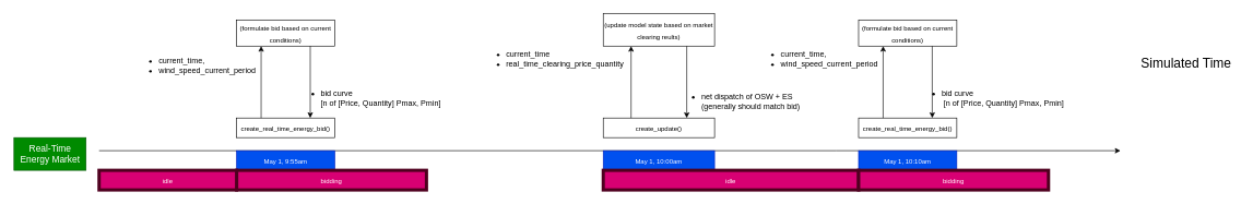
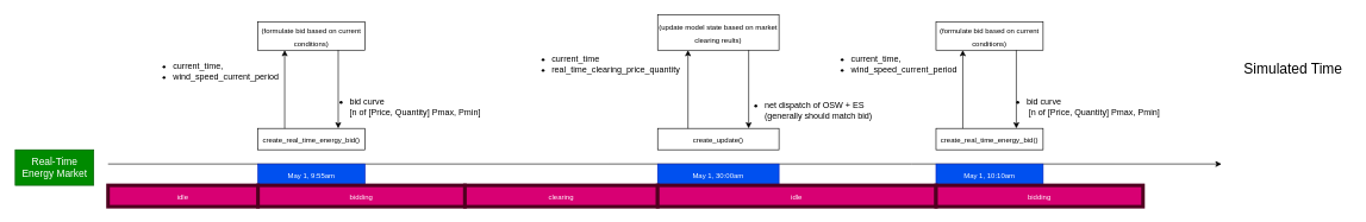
  <mxCell id="0" />
  <mxCell id="1" parent="0" />
  <mxCell id="2" value="" style="endArrow=classic;html=1;" parent="1" edge="1"><mxGeometry width="50" height="50" relative="1" as="geometry"><mxPoint x="150" y="230" as="sourcePoint" /><mxPoint x="1710" y="230" as="targetPoint" /></mxGeometry></mxCell>
  <mxCell id="3" value="&lt;font style=&quot;font-size: 20px;&quot;&gt;Simulated Time&lt;/font&gt;" style="text;html=1;align=center;verticalAlign=middle;resizable=0;points=[];autosize=1;strokeColor=none;fillColor=none;" parent="1" vertex="1"><mxGeometry x="1730" y="75" width="160" height="40" as="geometry" /></mxCell>
  <mxCell id="4" value="&lt;font size=&quot;1&quot;&gt;create_real_time_energy_bid()&lt;/font&gt;" style="whiteSpace=wrap;html=1;fontSize=15;" parent="1" vertex="1"><mxGeometry x="360" y="180" width="150" height="30" as="geometry" /></mxCell>
  <mxCell id="5" value="&lt;font size=&quot;1&quot;&gt;May 1, 9:55am&lt;/font&gt;" style="whiteSpace=wrap;html=1;fontSize=15;fillColor=#0050ef;fontColor=#ffffff;strokeColor=#001DBC;" parent="1" vertex="1"><mxGeometry x="360" y="230" width="150" height="30" as="geometry" /></mxCell>
  <mxCell id="6" value="&lt;font size=&quot;1&quot;&gt;(formulate bid based on current conditions)&lt;/font&gt;" style="whiteSpace=wrap;html=1;fontSize=15;" parent="1" vertex="1"><mxGeometry x="360" y="30" width="150" height="40" as="geometry" /></mxCell>
  <mxCell id="7" value="" style="endArrow=classic;html=1;fontSize=14;exitX=0.25;exitY=0;exitDx=0;exitDy=0;entryX=0.25;entryY=1;entryDx=0;entryDy=0;" parent="1" source="4" target="6" edge="1"><mxGeometry width="50" height="50" relative="1" as="geometry"><mxPoint x="520" y="220" as="sourcePoint" /><mxPoint x="570" y="170" as="targetPoint" /></mxGeometry></mxCell>
  <mxCell id="8" value="" style="endArrow=classic;html=1;fontSize=14;exitX=0.75;exitY=1;exitDx=0;exitDy=0;entryX=0.75;entryY=0;entryDx=0;entryDy=0;" parent="1" source="6" target="4" edge="1"><mxGeometry width="50" height="50" relative="1" as="geometry"><mxPoint x="400" y="190" as="sourcePoint" /><mxPoint x="400" y="80" as="targetPoint" /></mxGeometry></mxCell>
  <mxCell id="9" value="Real-Time&lt;br&gt;Energy Market" style="text;html=1;align=center;verticalAlign=middle;resizable=0;points=[];autosize=1;strokeColor=#005700;fillColor=#008a00;fontSize=14;fontColor=#ffffff;" parent="1" vertex="1"><mxGeometry x="20" y="210" width="110" height="50" as="geometry" /></mxCell>
  <mxCell id="10" value="&lt;div style=&quot;text-align: left;&quot;&gt;&lt;ul style=&quot;font-size: 12px;&quot;&gt;&lt;li&gt;&lt;span style=&quot;font-size: 12px; background-color: initial;&quot;&gt;current_time,&lt;/span&gt;&lt;/li&gt;&lt;li&gt;wind_speed_current_period&lt;/li&gt;&lt;/ul&gt;&lt;/div&gt;" style="text;html=1;align=center;verticalAlign=middle;resizable=0;points=[];autosize=1;strokeColor=none;fillColor=none;fontSize=14;" parent="1" vertex="1"><mxGeometry x="190" y="60" width="210" height="80" as="geometry" /></mxCell>
  <mxCell id="11" value="&lt;div style=&quot;text-align: left;&quot;&gt;&lt;ul style=&quot;font-size: 12px;&quot;&gt;&lt;li&gt;bid curve &lt;br&gt;[n of [Price, Quantity] Pmax, Pmin]&lt;/li&gt;&lt;/ul&gt;&lt;/div&gt;" style="text;html=1;align=center;verticalAlign=middle;resizable=0;points=[];autosize=1;strokeColor=none;fillColor=none;fontSize=14;" parent="1" vertex="1"><mxGeometry x="435" y="115" width="250" height="70" as="geometry" /></mxCell>
- <mxCell id="12" value="&lt;font size=&quot;1&quot;&gt;May 1, 10:00am&lt;/font&gt;" style="whiteSpace=wrap;html=1;fontSize=15;fillColor=#0050ef;fontColor=#ffffff;strokeColor=#001DBC;" parent="1" vertex="1"><mxGeometry x="920" y="230" width="170" height="30" as="geometry" /></mxCell>
+ <mxCell id="12" value="&lt;font size=&quot;1&quot;&gt;May 1, 30:00am&lt;/font&gt;" style="whiteSpace=wrap;html=1;fontSize=15;fillColor=#0050ef;fontColor=#ffffff;strokeColor=#001DBC;" parent="1" vertex="1"><mxGeometry x="920" y="230" width="170" height="30" as="geometry" /></mxCell>
  <mxCell id="13" value="&lt;font size=&quot;1&quot;&gt;create_update()&lt;/font&gt;" style="whiteSpace=wrap;html=1;fontSize=15;" parent="1" vertex="1"><mxGeometry x="920" y="180" width="170" height="30" as="geometry" /></mxCell>
  <mxCell id="14" value="&lt;font size=&quot;1&quot;&gt;(update model state based on market clearing reults)&lt;/font&gt;" style="whiteSpace=wrap;html=1;fontSize=15;" parent="1" vertex="1"><mxGeometry x="920" y="20" width="170" height="50" as="geometry" /></mxCell>
  <mxCell id="15" value="" style="endArrow=classic;html=1;fontSize=14;exitX=0.25;exitY=0;exitDx=0;exitDy=0;entryX=0.25;entryY=1;entryDx=0;entryDy=0;" parent="1" source="13" target="14" edge="1"><mxGeometry width="50" height="50" relative="1" as="geometry"><mxPoint x="1080" y="220" as="sourcePoint" /><mxPoint x="1130" y="170" as="targetPoint" /></mxGeometry></mxCell>
  <mxCell id="16" value="" style="endArrow=classic;html=1;fontSize=14;exitX=0.75;exitY=1;exitDx=0;exitDy=0;entryX=0.75;entryY=0;entryDx=0;entryDy=0;" parent="1" source="14" target="13" edge="1"><mxGeometry width="50" height="50" relative="1" as="geometry"><mxPoint x="960" y="190" as="sourcePoint" /><mxPoint x="960" y="80" as="targetPoint" /></mxGeometry></mxCell>
  <mxCell id="17" value="&lt;div style=&quot;&quot;&gt;&lt;ul style=&quot;font-size: 12px;&quot;&gt;&lt;li&gt;&lt;span style=&quot;font-size: 12px; background-color: initial;&quot;&gt;current_time&lt;/span&gt;&lt;/li&gt;&lt;li&gt;&lt;span style=&quot;font-size: 12px; background-color: initial;&quot;&gt;real_time_clearing_price_quantity&lt;/span&gt;&lt;/li&gt;&lt;/ul&gt;&lt;/div&gt;" style="text;html=1;align=left;verticalAlign=middle;resizable=0;points=[];autosize=1;strokeColor=none;fillColor=none;fontSize=14;" parent="1" vertex="1"><mxGeometry x="730" y="50" width="240" height="80" as="geometry" /></mxCell>
  <mxCell id="18" value="&lt;div style=&quot;text-align: left;&quot;&gt;&lt;ul style=&quot;font-size: 12px;&quot;&gt;&lt;li&gt;&lt;span style=&quot;font-size: 12px; background-color: initial;&quot;&gt;net dispatch of OSW + ES&amp;nbsp;&lt;br&gt;(generally should match bid)&lt;/span&gt;&lt;/li&gt;&lt;/ul&gt;&lt;/div&gt;" style="text;html=1;align=center;verticalAlign=middle;resizable=0;points=[];autosize=1;strokeColor=none;fillColor=none;fontSize=14;" parent="1" vertex="1"><mxGeometry x="1020" y="120" width="210" height="70" as="geometry" /></mxCell>
  <mxCell id="19" value="&lt;font size=&quot;1&quot;&gt;create_real_time_energy_bid()&lt;/font&gt;" style="whiteSpace=wrap;html=1;fontSize=15;" parent="1" vertex="1"><mxGeometry x="1310" y="180" width="150" height="30" as="geometry" /></mxCell>
  <mxCell id="20" value="&lt;font size=&quot;1&quot;&gt;May 1, 10:10am&lt;/font&gt;" style="whiteSpace=wrap;html=1;fontSize=15;fillColor=#0050ef;fontColor=#ffffff;strokeColor=#001DBC;" parent="1" vertex="1"><mxGeometry x="1310" y="230" width="150" height="30" as="geometry" /></mxCell>
  <mxCell id="21" value="&lt;font size=&quot;1&quot;&gt;(formulate bid based on current conditions)&lt;/font&gt;" style="whiteSpace=wrap;html=1;fontSize=15;" parent="1" vertex="1"><mxGeometry x="1310" y="30" width="150" height="40" as="geometry" /></mxCell>
  <mxCell id="22" value="" style="endArrow=classic;html=1;fontSize=14;exitX=0.25;exitY=0;exitDx=0;exitDy=0;entryX=0.25;entryY=1;entryDx=0;entryDy=0;" parent="1" source="19" target="21" edge="1"><mxGeometry width="50" height="50" relative="1" as="geometry"><mxPoint x="1470" y="220" as="sourcePoint" /><mxPoint x="1520" y="170" as="targetPoint" /></mxGeometry></mxCell>
  <mxCell id="23" value="" style="endArrow=classic;html=1;fontSize=14;exitX=0.75;exitY=1;exitDx=0;exitDy=0;entryX=0.75;entryY=0;entryDx=0;entryDy=0;" parent="1" source="21" target="19" edge="1"><mxGeometry width="50" height="50" relative="1" as="geometry"><mxPoint x="1350" y="190" as="sourcePoint" /><mxPoint x="1350" y="80" as="targetPoint" /></mxGeometry></mxCell>
  <mxCell id="24" value="&lt;div style=&quot;text-align: left;&quot;&gt;&lt;ul style=&quot;font-size: 12px;&quot;&gt;&lt;li&gt;&lt;span style=&quot;font-size: 12px; background-color: initial;&quot;&gt;current_time,&lt;/span&gt;&lt;/li&gt;&lt;li&gt;wind_speed_current_period&lt;/li&gt;&lt;/ul&gt;&lt;/div&gt;" style="text;html=1;align=center;verticalAlign=middle;resizable=0;points=[];autosize=1;strokeColor=none;fillColor=none;fontSize=14;" parent="1" vertex="1"><mxGeometry x="1140" y="50" width="210" height="80" as="geometry" /></mxCell>
  <mxCell id="25" value="&lt;div style=&quot;text-align: left;&quot;&gt;&lt;ul style=&quot;font-size: 12px;&quot;&gt;&lt;li&gt;bid curve&lt;br&gt;&amp;nbsp;[n of [Price, Quantity] Pmax, Pmin]&lt;/li&gt;&lt;/ul&gt;&lt;/div&gt;" style="text;html=1;align=center;verticalAlign=middle;resizable=0;points=[];autosize=1;strokeColor=none;fillColor=none;fontSize=14;" parent="1" vertex="1"><mxGeometry x="1385" y="115" width="250" height="70" as="geometry" /></mxCell>
  <mxCell id="26" value="&lt;font size=&quot;1&quot;&gt;bidding&lt;/font&gt;" style="whiteSpace=wrap;html=1;fontSize=15;fillColor=#d80073;fontColor=#ffffff;strokeColor=#4F001F;strokeWidth=5;" parent="1" vertex="1"><mxGeometry x="360" y="260" width="290" height="30" as="geometry" /></mxCell>
  <mxCell id="27" value="&lt;font size=&quot;1&quot;&gt;idle&lt;/font&gt;" style="whiteSpace=wrap;html=1;fontSize=15;fillColor=#d80073;fontColor=#ffffff;strokeColor=#4F001F;strokeWidth=5;" parent="1" vertex="1"><mxGeometry x="150" y="260" width="210" height="30" as="geometry" /></mxCell>
+ <mxCell id="28" value="&lt;font size=&quot;1&quot;&gt;clearing&lt;/font&gt;" style="whiteSpace=wrap;html=1;fontSize=15;fillColor=#d80073;fontColor=#ffffff;strokeColor=#4F001F;strokeWidth=5;" parent="1" vertex="1"><mxGeometry x="650" y="260" width="270" height="30" as="geometry" /></mxCell>
  <mxCell id="29" value="&lt;font size=&quot;1&quot;&gt;idle&lt;/font&gt;" style="whiteSpace=wrap;html=1;fontSize=15;fillColor=#d80073;fontColor=#ffffff;strokeColor=#4F001F;strokeWidth=5;" parent="1" vertex="1"><mxGeometry x="920" y="260" width="390" height="30" as="geometry" /></mxCell>
  <mxCell id="30" value="&lt;font size=&quot;1&quot;&gt;bidding&lt;/font&gt;" style="whiteSpace=wrap;html=1;fontSize=15;fillColor=#d80073;fontColor=#ffffff;strokeColor=#4F001F;strokeWidth=5;" parent="1" vertex="1"><mxGeometry x="1310" y="260" width="290" height="30" as="geometry" /></mxCell>
